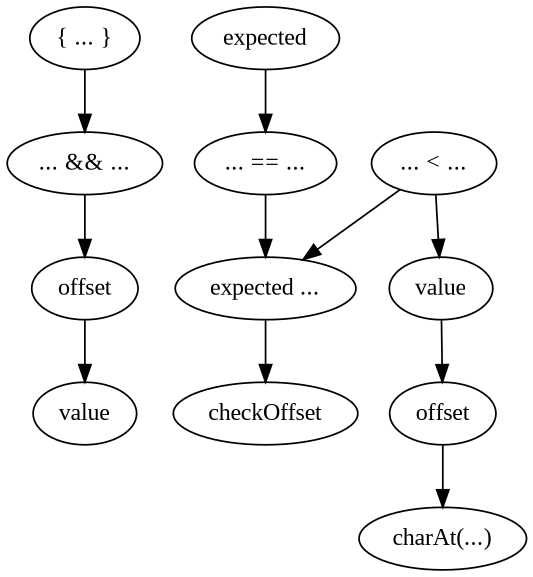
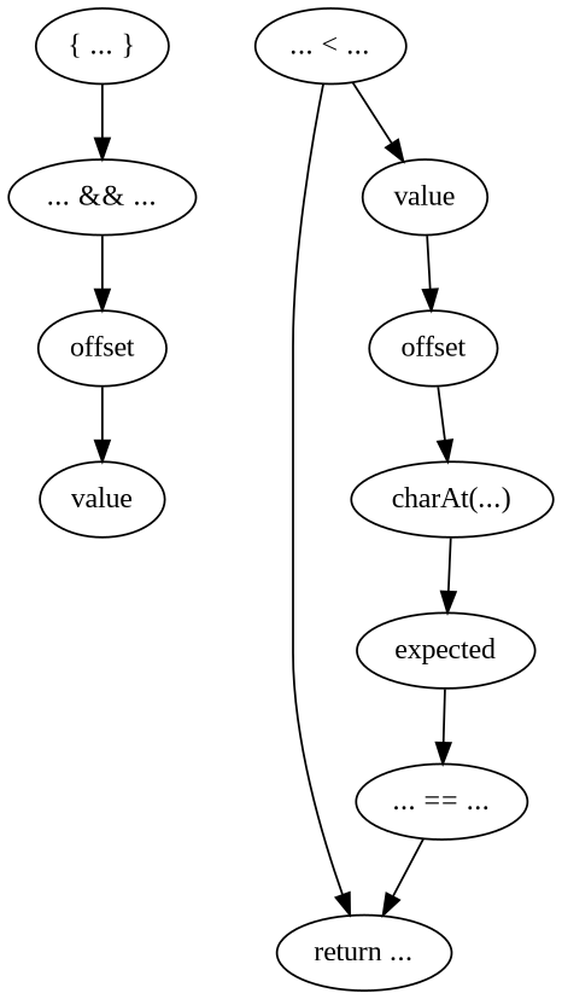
  digraph {
    compound=true
    fontname="Liberation Serif"
    node [fontname="Liberation Serif"]
    edge [fontname="Liberation Serif"]
    n1 [label="{ ... }"]
    n2 [label="... && ..."]
    n3 [label=offset]
    n4 [label=value]
-   n5 [label="expected ..."]
-   n6 [label=checkOffset]
+   n5 [label="return ..."]
    n7 [label="... < ..."]
    n8 [label=value]
    n9 [label=offset]
    n10 [label="charAt(...)"]
    n11 [label="... == ..."]
    n12 [label=expected]
    n1 -> n2
    n2 -> n3
    n3 -> n4
-   n5 -> n6
    n7 -> n5
    n7 -> n8
    n8 -> n9
    n9 -> n10
+   n10 -> n12
    n11 -> n5
    n12 -> n11
  }
